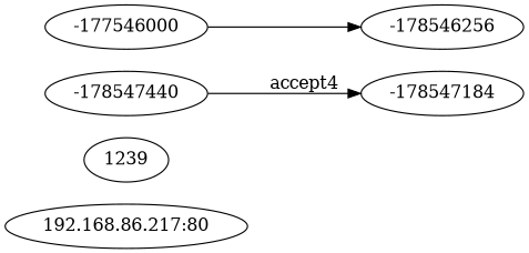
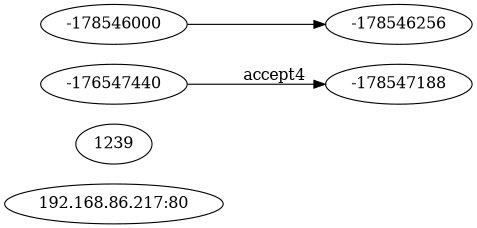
  digraph {
    rankdir=LR
    n1 [label="192.168.86.217:80"]
    n2 [label=1239]
-   -178547440
-   -178547184
-   -178546000 [label=-177546000]
+   -178547440 [label=-176547440]
+   -178547184 [label=-178547188]
+   -178546000
    -178546256
    -178547440 -> -178547184 [label=accept4]
    -178546000 -> -178546256
  }
